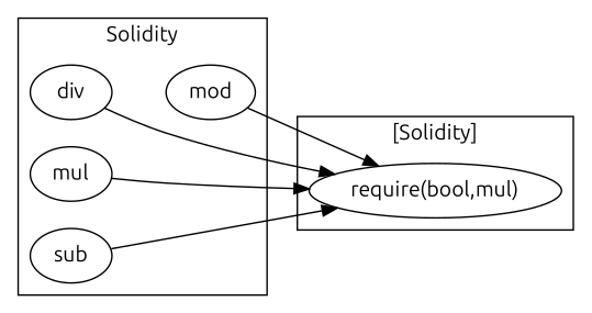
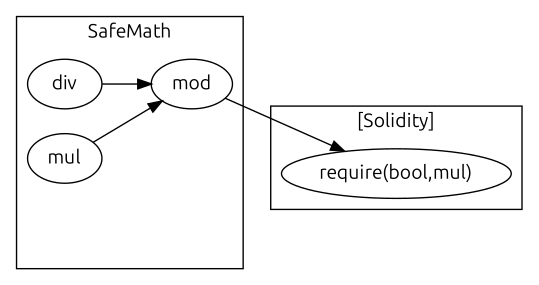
  strict digraph {
    fontname=Ubuntu
    rankdir=LR
    node [fontname=Ubuntu]
    edge [fontname=Ubuntu]
    n1 [label=mod]
    n2 [label=mul]
-   n3 [label=sub]
    n4 [label=div]
    n5 [label="require(bool,mul)"]
    subgraph cluster_1 {
-     label=Solidity
+     label=SafeMath
      n1
      n2
-     n3
      n4
    }
    subgraph cluster_2 {
      label="[Solidity]"
      n5
    }
    n1 -> n5
-   n2 -> n5
-   n3 -> n5
-   n4 -> n5
+   n2 -> n1
+   n4 -> n1
  }
